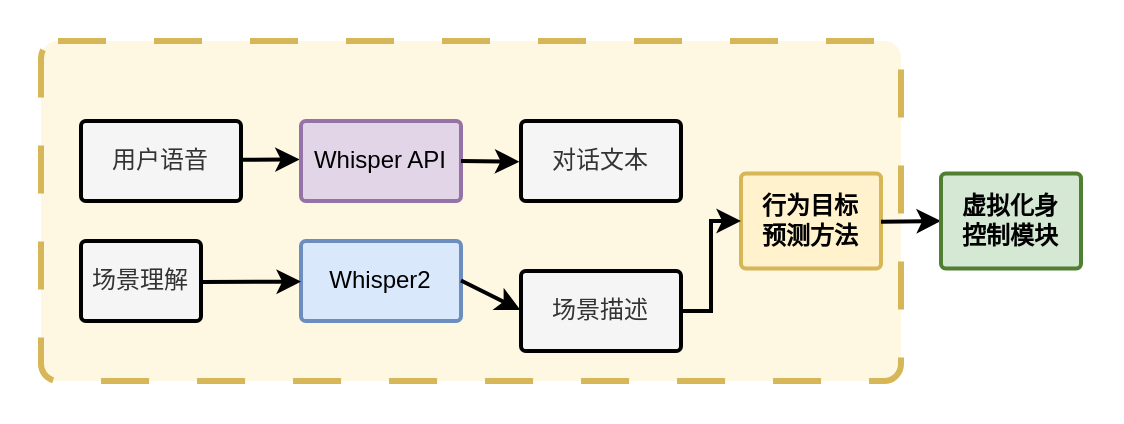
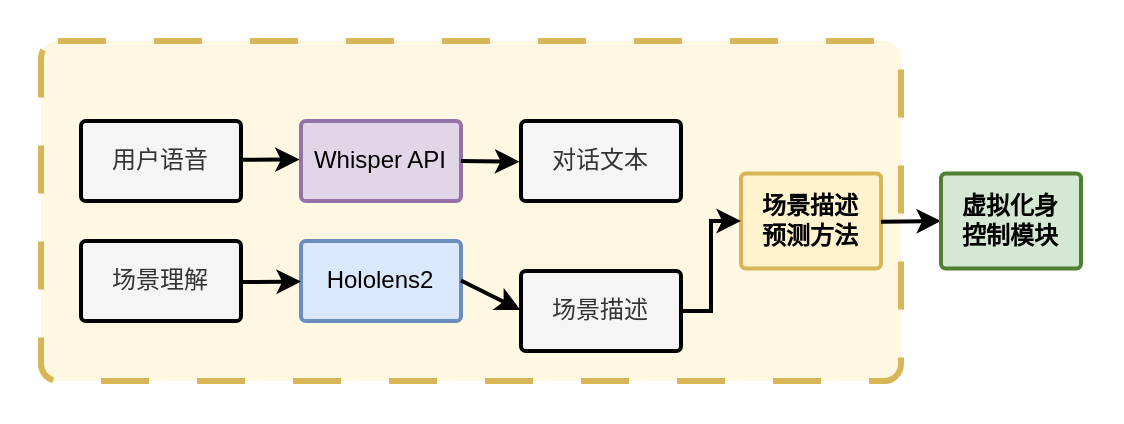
  <mxCell id="0" />
  <mxCell id="1" parent="0" />
  <mxCell id="2" value="" style="rounded=1;whiteSpace=wrap;html=1;arcSize=5;fillColor=light-dark(#fef7e1, #281d00);strokeColor=#d6b656;strokeWidth=3;dashed=1;dashPattern=8 8;" vertex="1" parent="1"><mxGeometry x="20" y="20" width="430" height="170" as="geometry" /></mxCell>
  <mxCell id="3" value="&lt;div style=&quot;&quot;&gt;&lt;div style=&quot;text-align: left;&quot;&gt;场景描述&lt;/div&gt;&lt;/div&gt;" style="rounded=1;arcSize=6;whiteSpace=wrap;html=1;fillColor=#f5f5f5;fontColor=#333333;strokeColor=light-dark(#000000, #959595);strokeWidth=2;" parent="1" vertex="1"><mxGeometry x="260" y="135" width="80" height="40" as="geometry" /></mxCell>
  <mxCell id="4" value="" style="endArrow=classic;html=1;rounded=0;strokeWidth=2;entryX=-0.008;entryY=0.481;entryDx=0;entryDy=0;entryPerimeter=0;" parent="1" edge="1" target="7"><mxGeometry width="50" height="50" relative="1" as="geometry"><mxPoint x="120" y="79.41" as="sourcePoint" /><mxPoint x="150" y="80" as="targetPoint" /></mxGeometry></mxCell>
- <mxCell id="5" value="&lt;font style=&quot;color: rgb(0, 0, 0);&quot; face=&quot;Times New Roman&quot;&gt;&lt;span style=&quot;text-wrap-mode: nowrap;&quot;&gt;&lt;b style=&quot;&quot;&gt;行为目标&lt;/b&gt;&lt;/span&gt;&lt;/font&gt;&lt;div&gt;&lt;font style=&quot;color: rgb(0, 0, 0);&quot; face=&quot;Times New Roman&quot;&gt;&lt;span style=&quot;text-wrap-mode: nowrap;&quot;&gt;&lt;b style=&quot;&quot;&gt;预测方法&lt;/b&gt;&lt;/span&gt;&lt;/font&gt;&lt;/div&gt;" style="rounded=1;arcSize=5;whiteSpace=wrap;html=1;fillColor=#fff2cc;strokeColor=#d6b656;strokeWidth=2;" parent="1" vertex="1"><mxGeometry x="370" y="86.25" width="70" height="47.5" as="geometry" /></mxCell>
+ <mxCell id="5" value="&lt;font style=&quot;color: rgb(0, 0, 0);&quot; face=&quot;Times New Roman&quot;&gt;&lt;span style=&quot;text-wrap-mode: nowrap;&quot;&gt;&lt;b style=&quot;&quot;&gt;场景描述&lt;/b&gt;&lt;/span&gt;&lt;/font&gt;&lt;div&gt;&lt;font style=&quot;color: rgb(0, 0, 0);&quot; face=&quot;Times New Roman&quot;&gt;&lt;span style=&quot;text-wrap-mode: nowrap;&quot;&gt;&lt;b style=&quot;&quot;&gt;预测方法&lt;/b&gt;&lt;/span&gt;&lt;/font&gt;&lt;/div&gt;" style="rounded=1;arcSize=5;whiteSpace=wrap;html=1;fillColor=#fff2cc;strokeColor=#d6b656;strokeWidth=2;" parent="1" vertex="1"><mxGeometry x="370" y="86.25" width="70" height="47.5" as="geometry" /></mxCell>
  <mxCell id="6" value="&lt;div style=&quot;&quot;&gt;&lt;div style=&quot;text-align: left;&quot;&gt;用户语音&lt;/div&gt;&lt;/div&gt;" style="rounded=1;arcSize=6;whiteSpace=wrap;html=1;fillColor=#f5f5f5;fontColor=#333333;strokeColor=light-dark(#000000, #959595);strokeWidth=2;" vertex="1" parent="1"><mxGeometry x="40" y="60" width="80" height="40" as="geometry" /></mxCell>
  <mxCell id="7" value="&lt;div style=&quot;&quot;&gt;&lt;div style=&quot;text-align: left;&quot;&gt;Whisper API&lt;/div&gt;&lt;/div&gt;" style="rounded=1;arcSize=6;whiteSpace=wrap;html=1;fillColor=#e1d5e7;strokeColor=#9673a6;strokeWidth=2;" vertex="1" parent="1"><mxGeometry x="150" y="60" width="80" height="40" as="geometry" /></mxCell>
  <mxCell id="8" value="&lt;div style=&quot;&quot;&gt;&lt;div style=&quot;text-align: left;&quot;&gt;对话文本&lt;/div&gt;&lt;/div&gt;" style="rounded=1;arcSize=6;whiteSpace=wrap;html=1;fillColor=#f5f5f5;fontColor=#333333;strokeColor=light-dark(#000000, #959595);strokeWidth=2;" vertex="1" parent="1"><mxGeometry x="260" y="60" width="80" height="40" as="geometry" /></mxCell>
  <mxCell id="9" value="" style="endArrow=classic;html=1;rounded=0;strokeWidth=2;entryX=-0.01;entryY=0.508;entryDx=0;entryDy=0;entryPerimeter=0;" edge="1" parent="1" target="8"><mxGeometry width="50" height="50" relative="1" as="geometry"><mxPoint x="230" y="80" as="sourcePoint" /><mxPoint x="260" y="80.3" as="targetPoint" /></mxGeometry></mxCell>
- <mxCell id="10" value="&lt;div style=&quot;&quot;&gt;&lt;div style=&quot;text-align: left;&quot;&gt;Whisper2&lt;/div&gt;&lt;/div&gt;" style="rounded=1;arcSize=6;whiteSpace=wrap;html=1;fillColor=#dae8fc;strokeColor=#6c8ebf;strokeWidth=2;" vertex="1" parent="1"><mxGeometry x="150" y="120" width="80" height="40" as="geometry" /></mxCell>
+ <mxCell id="10" value="&lt;div style=&quot;&quot;&gt;&lt;div style=&quot;text-align: left;&quot;&gt;Hololens2&lt;/div&gt;&lt;/div&gt;" style="rounded=1;arcSize=6;whiteSpace=wrap;html=1;fillColor=#dae8fc;strokeColor=#6c8ebf;strokeWidth=2;" vertex="1" parent="1"><mxGeometry x="150" y="120" width="80" height="40" as="geometry" /></mxCell>
  <mxCell id="11" value="" style="endArrow=classic;html=1;rounded=0;strokeWidth=2;entryX=-0.004;entryY=0.488;entryDx=0;entryDy=0;entryPerimeter=0;" edge="1" parent="1" target="3"><mxGeometry width="50" height="50" relative="1" as="geometry"><mxPoint x="230" y="139.71" as="sourcePoint" /><mxPoint x="260" y="140.3" as="targetPoint" /></mxGeometry></mxCell>
  <mxCell id="12" value="" style="endArrow=classic;html=1;rounded=0;strokeWidth=2;exitX=0.998;exitY=0.513;exitDx=0;exitDy=0;exitPerimeter=0;" edge="1" parent="1" source="13"><mxGeometry width="50" height="50" relative="1" as="geometry"><mxPoint x="120" y="139.7" as="sourcePoint" /><mxPoint x="150" y="140.29" as="targetPoint" /></mxGeometry></mxCell>
- <mxCell id="13" value="&lt;div style=&quot;&quot;&gt;&lt;div style=&quot;text-align: left;&quot;&gt;场景理解&lt;/div&gt;&lt;/div&gt;" style="rounded=1;arcSize=6;whiteSpace=wrap;html=1;fillColor=#f5f5f5;fontColor=#333333;strokeColor=light-dark(#000000, #959595);strokeWidth=2;" vertex="1" parent="1"><mxGeometry x="40" y="120" width="60" height="40" as="geometry" /></mxCell>
+ <mxCell id="13" value="&lt;div style=&quot;&quot;&gt;&lt;div style=&quot;text-align: left;&quot;&gt;场景理解&lt;/div&gt;&lt;/div&gt;" style="rounded=1;arcSize=6;whiteSpace=wrap;html=1;fillColor=#f5f5f5;fontColor=#333333;strokeColor=light-dark(#000000, #959595);strokeWidth=2;" vertex="1" parent="1"><mxGeometry x="40" y="120" width="80" height="40" as="geometry" /></mxCell>
  <mxCell id="14" value="" style="endArrow=classic;html=1;rounded=0;exitX=1;exitY=0.5;exitDx=0;exitDy=0;entryX=0;entryY=0.5;entryDx=0;entryDy=0;edgeStyle=orthogonalEdgeStyle;strokeWidth=2;" edge="1" parent="1" source="3" target="5"><mxGeometry width="50" height="50" relative="1" as="geometry"><mxPoint x="350" y="90" as="sourcePoint" /><mxPoint x="390" y="120" as="targetPoint" /></mxGeometry></mxCell>
  <mxCell id="15" value="" style="endArrow=classic;html=1;rounded=0;strokeWidth=2;exitX=0.998;exitY=0.513;exitDx=0;exitDy=0;exitPerimeter=0;" edge="1" parent="1"><mxGeometry width="50" height="50" relative="1" as="geometry"><mxPoint x="440" y="110.35" as="sourcePoint" /><mxPoint x="470" y="110" as="targetPoint" /></mxGeometry></mxCell>
  <mxCell id="16" value="&lt;font style=&quot;color: rgb(0, 0, 0);&quot; face=&quot;Times New Roman&quot;&gt;&lt;span style=&quot;text-wrap-mode: nowrap;&quot;&gt;&lt;b style=&quot;&quot;&gt;虚拟化身&lt;/b&gt;&lt;/span&gt;&lt;/font&gt;&lt;div&gt;&lt;font style=&quot;color: rgb(0, 0, 0);&quot; face=&quot;Times New Roman&quot;&gt;&lt;span style=&quot;text-wrap-mode: nowrap;&quot;&gt;&lt;b style=&quot;&quot;&gt;控制模块&lt;/b&gt;&lt;/span&gt;&lt;/font&gt;&lt;/div&gt;" style="rounded=1;arcSize=5;whiteSpace=wrap;html=1;fillColor=#d5e8d4;strokeColor=light-dark(#517f31, #446e2c);strokeWidth=2;" vertex="1" parent="1"><mxGeometry x="470" y="86.25" width="70" height="47.5" as="geometry" /></mxCell>
